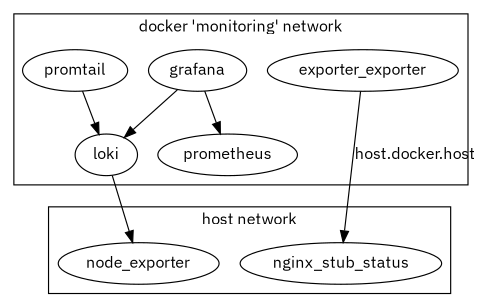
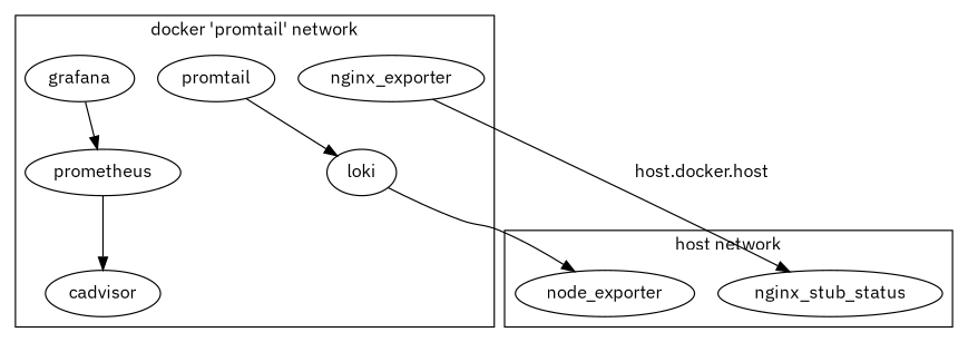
  digraph {
    fontname="IBM Plex Sans"
    node [fontname="IBM Plex Sans"]
    edge [fontname="IBM Plex Sans"]
    grafana
    prometheus
-   nginx_exporter [label=exporter_exporter]
+   cadvisor
+   nginx_exporter
    loki
    promtail
    nginx_stub_status
    node_exporter
    subgraph cluster_1 {
-     label="docker 'monitoring' network"
+     label="docker 'promtail' network"
      grafana
      prometheus
+     cadvisor
      nginx_exporter
      loki
      promtail
    }
    subgraph cluster_2 {
      label="host network"
      nginx_stub_status
      node_exporter
    }
    grafana -> prometheus
-   grafana -> loki
+   prometheus -> cadvisor
    nginx_exporter -> nginx_stub_status [label="host.docker.host"]
    loki -> node_exporter
    promtail -> loki
  }
